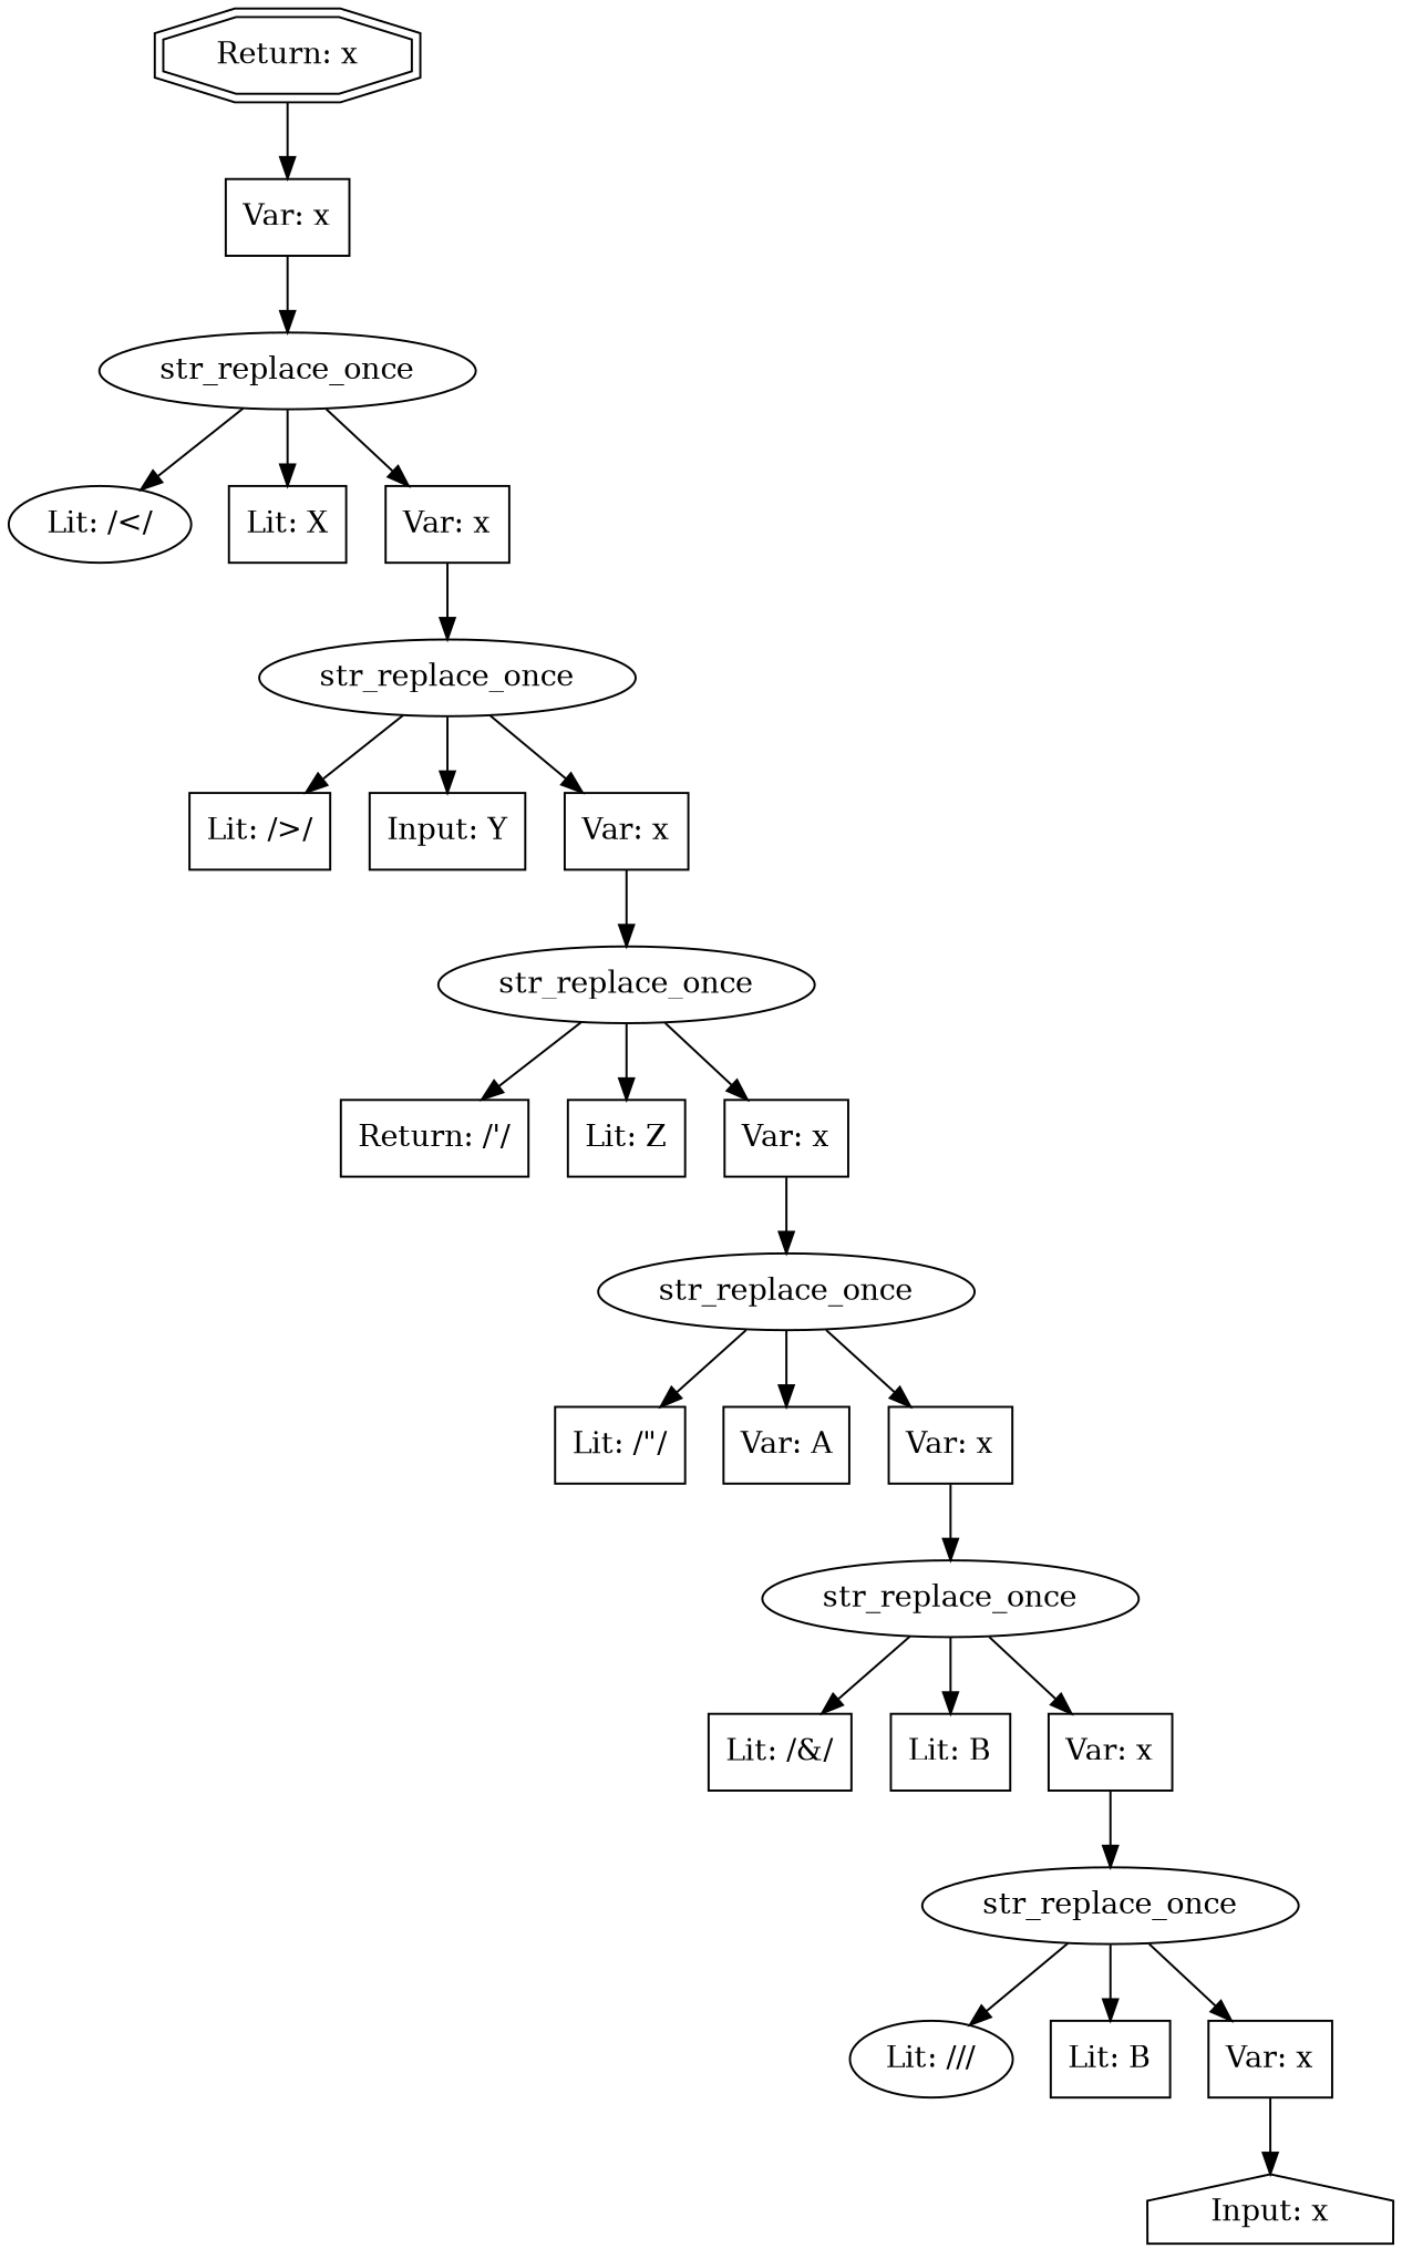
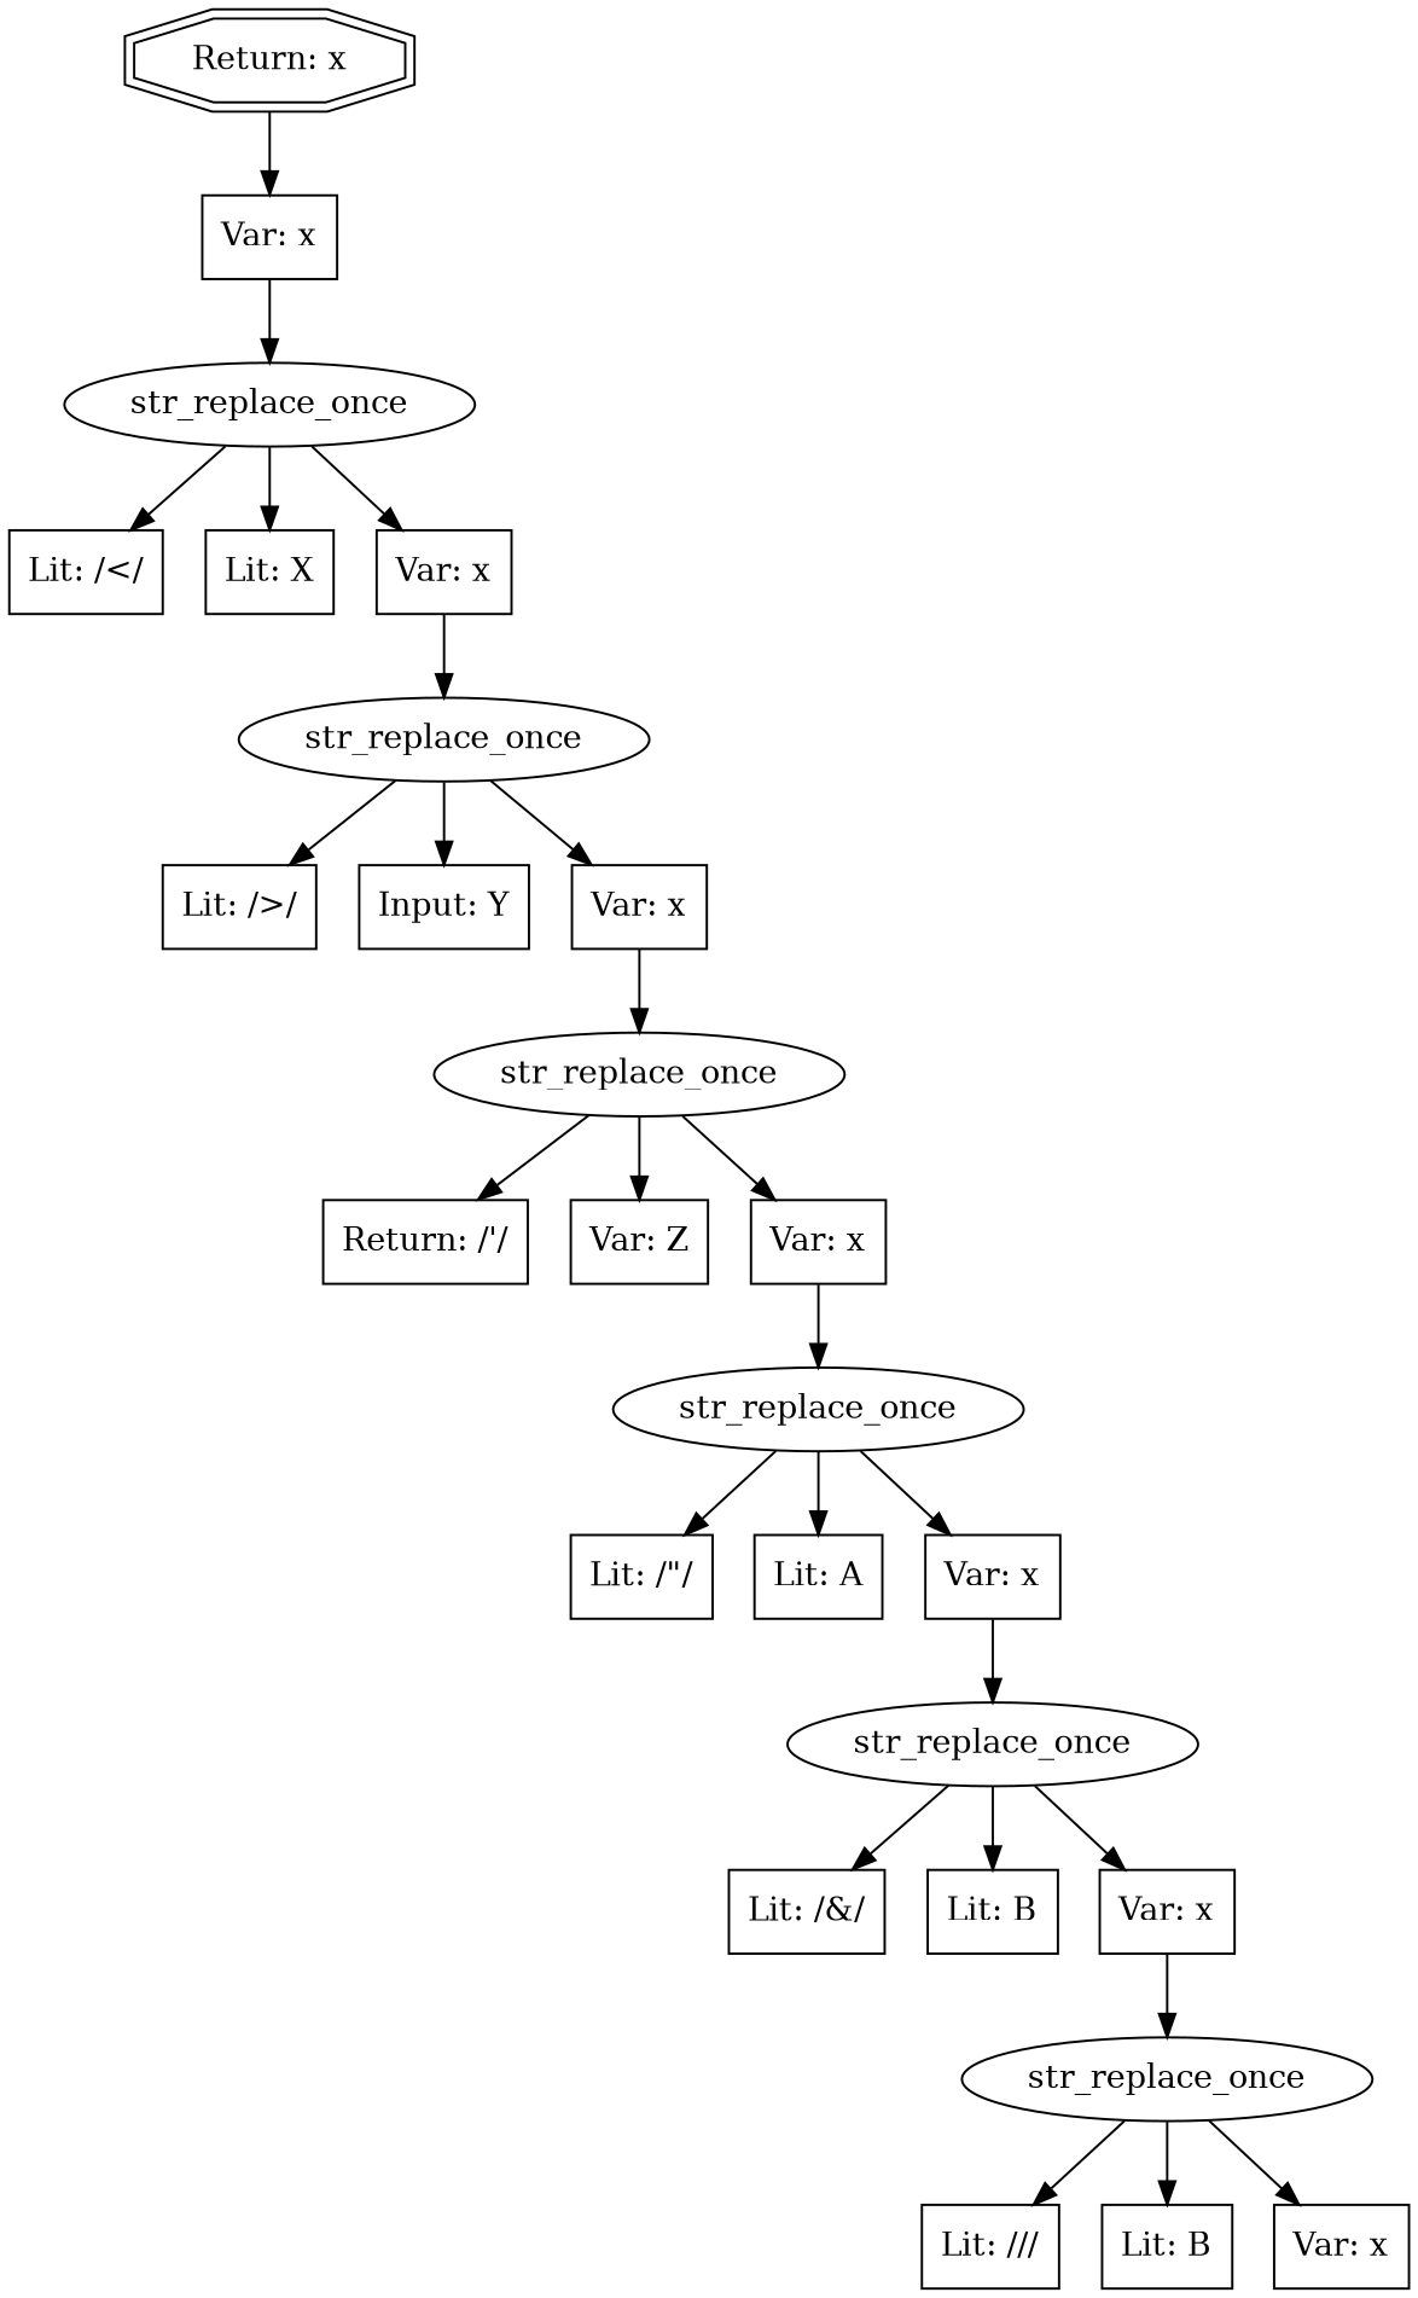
  digraph {
    node [shape=box]
    n1 [label="Return: x" shape=doubleoctagon]
    n2 [label="Var: x"]
    n3 [label=str_replace_once shape=ellipse]
-   n4 [label="Lit: /</" shape=ellipse]
+   n4 [label="Lit: /</"]
    n5 [label="Lit: X"]
    n6 [label="Var: x"]
    n7 [label=str_replace_once shape=ellipse]
    n8 [label="Lit: />/"]
    n9 [label="Input: Y"]
    n10 [label="Var: x"]
    n11 [label=str_replace_once shape=ellipse]
    n12 [label="Return: /'/"]
-   n13 [label="Lit: Z"]
+   n13 [label="Var: Z"]
    n14 [label="Var: x"]
    n15 [label=str_replace_once shape=ellipse]
    n16 [label="Lit: /\"/"]
-   n17 [label="Var: A"]
+   n17 [label="Lit: A"]
    n18 [label="Var: x"]
    n19 [label=str_replace_once shape=ellipse]
    n20 [label="Lit: /&/"]
    n21 [label="Lit: B"]
    n22 [label="Var: x"]
    n23 [label=str_replace_once shape=ellipse]
-   n24 [label="Lit: /\//" shape=ellipse]
+   n24 [label="Lit: /\//"]
    n25 [label="Lit: B"]
    n26 [label="Var: x"]
-   n27 [label="Input: x" shape=house]
    n1 -> n2
    n2 -> n3
    n3 -> n4
    n3 -> n5
    n3 -> n6
    n6 -> n7
    n7 -> n8
    n7 -> n9
    n7 -> n10
    n10 -> n11
    n11 -> n12
    n11 -> n13
    n11 -> n14
    n14 -> n15
    n15 -> n16
    n15 -> n17
    n15 -> n18
    n18 -> n19
    n19 -> n20
    n19 -> n21
    n19 -> n22
    n22 -> n23
    n23 -> n24
    n23 -> n25
    n23 -> n26
-   n26 -> n27
  }
